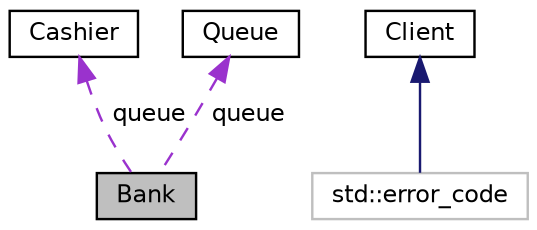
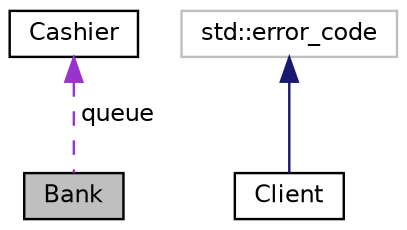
  digraph {
    node [color=black fillcolor=white fontname=Helvetica fontsize=10 shape=record style=filled]
    edge [color=darkorchid3 dir=back fontname=Helvetica fontsize=10 labelfontname=Helvetica labelfontsize=10 style=dashed]
    n1 [fillcolor=grey75 fontcolor=black height=0.2 label=Bank width=0.4]
    n2 [height=0.2 label=Cashier width=0.4]
-   n3 [height=0.2 label=Queue width=0.4]
    n4 [height=0.2 label=Client width=0.4]
    n5 [color=grey75 height=0.2 label="std::error_code" width=0.4]
    n2 -> n1 [label=" queue"]
-   n3 -> n1 [label=" queue"]
-   n4 -> n5 [color=midnightblue style=solid]
+   n5 -> n4 [color=midnightblue style=solid]
  }
